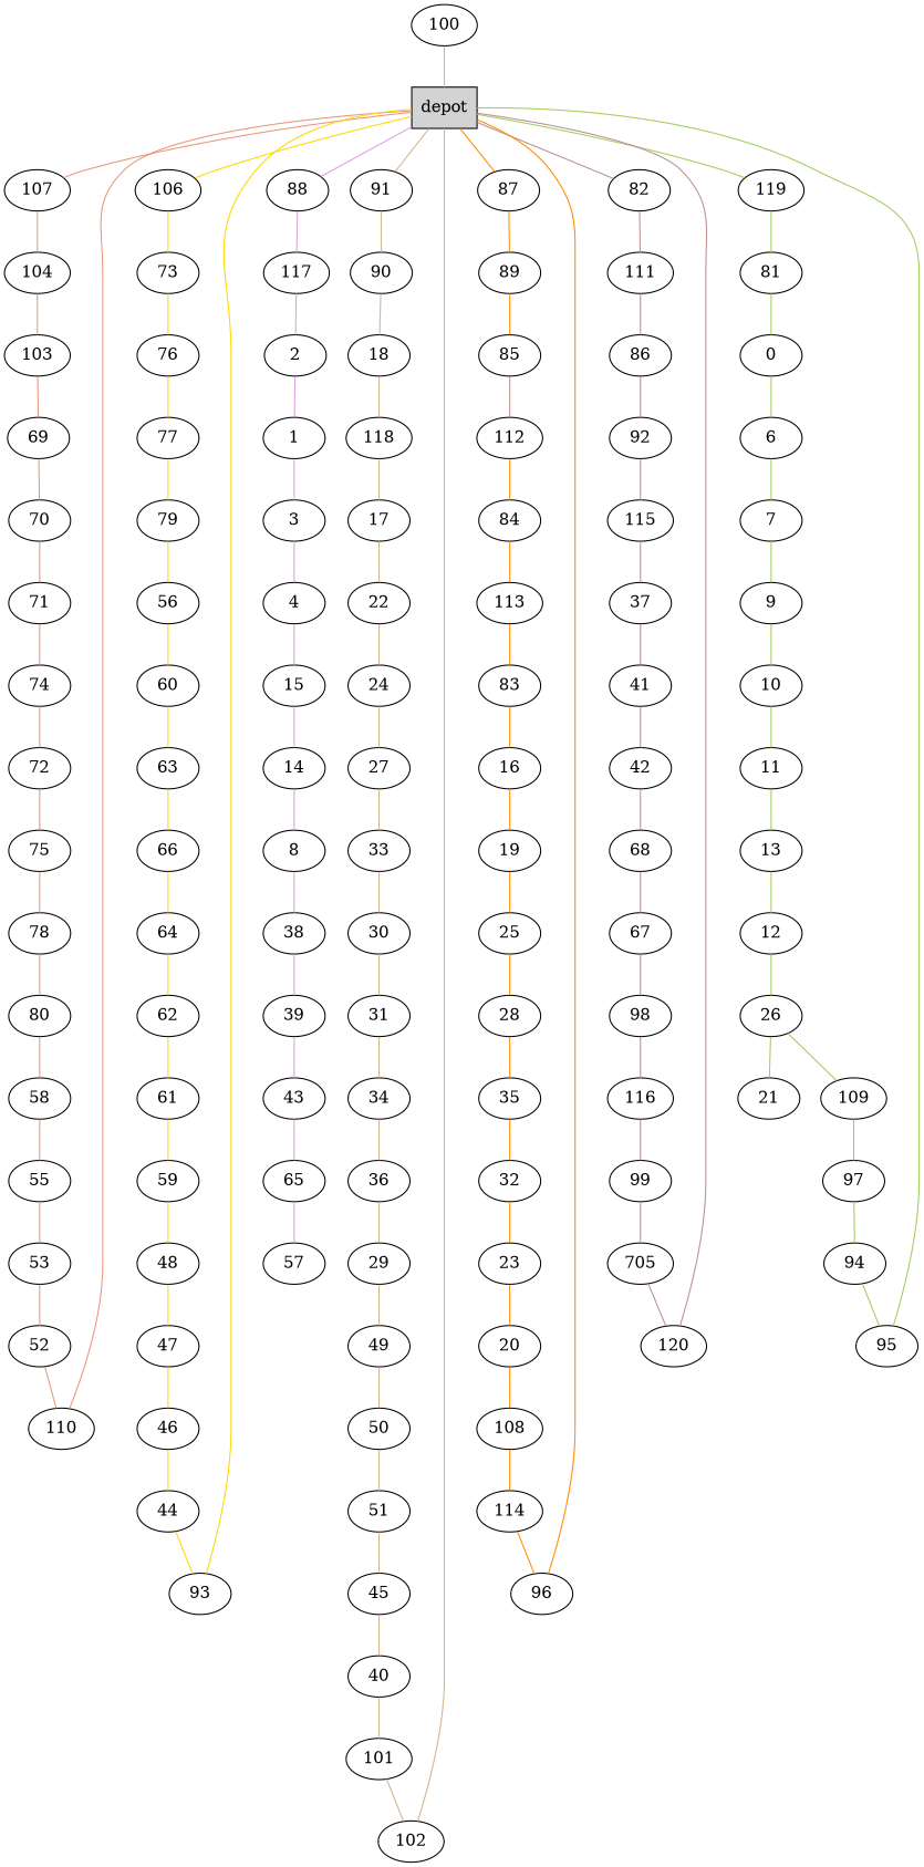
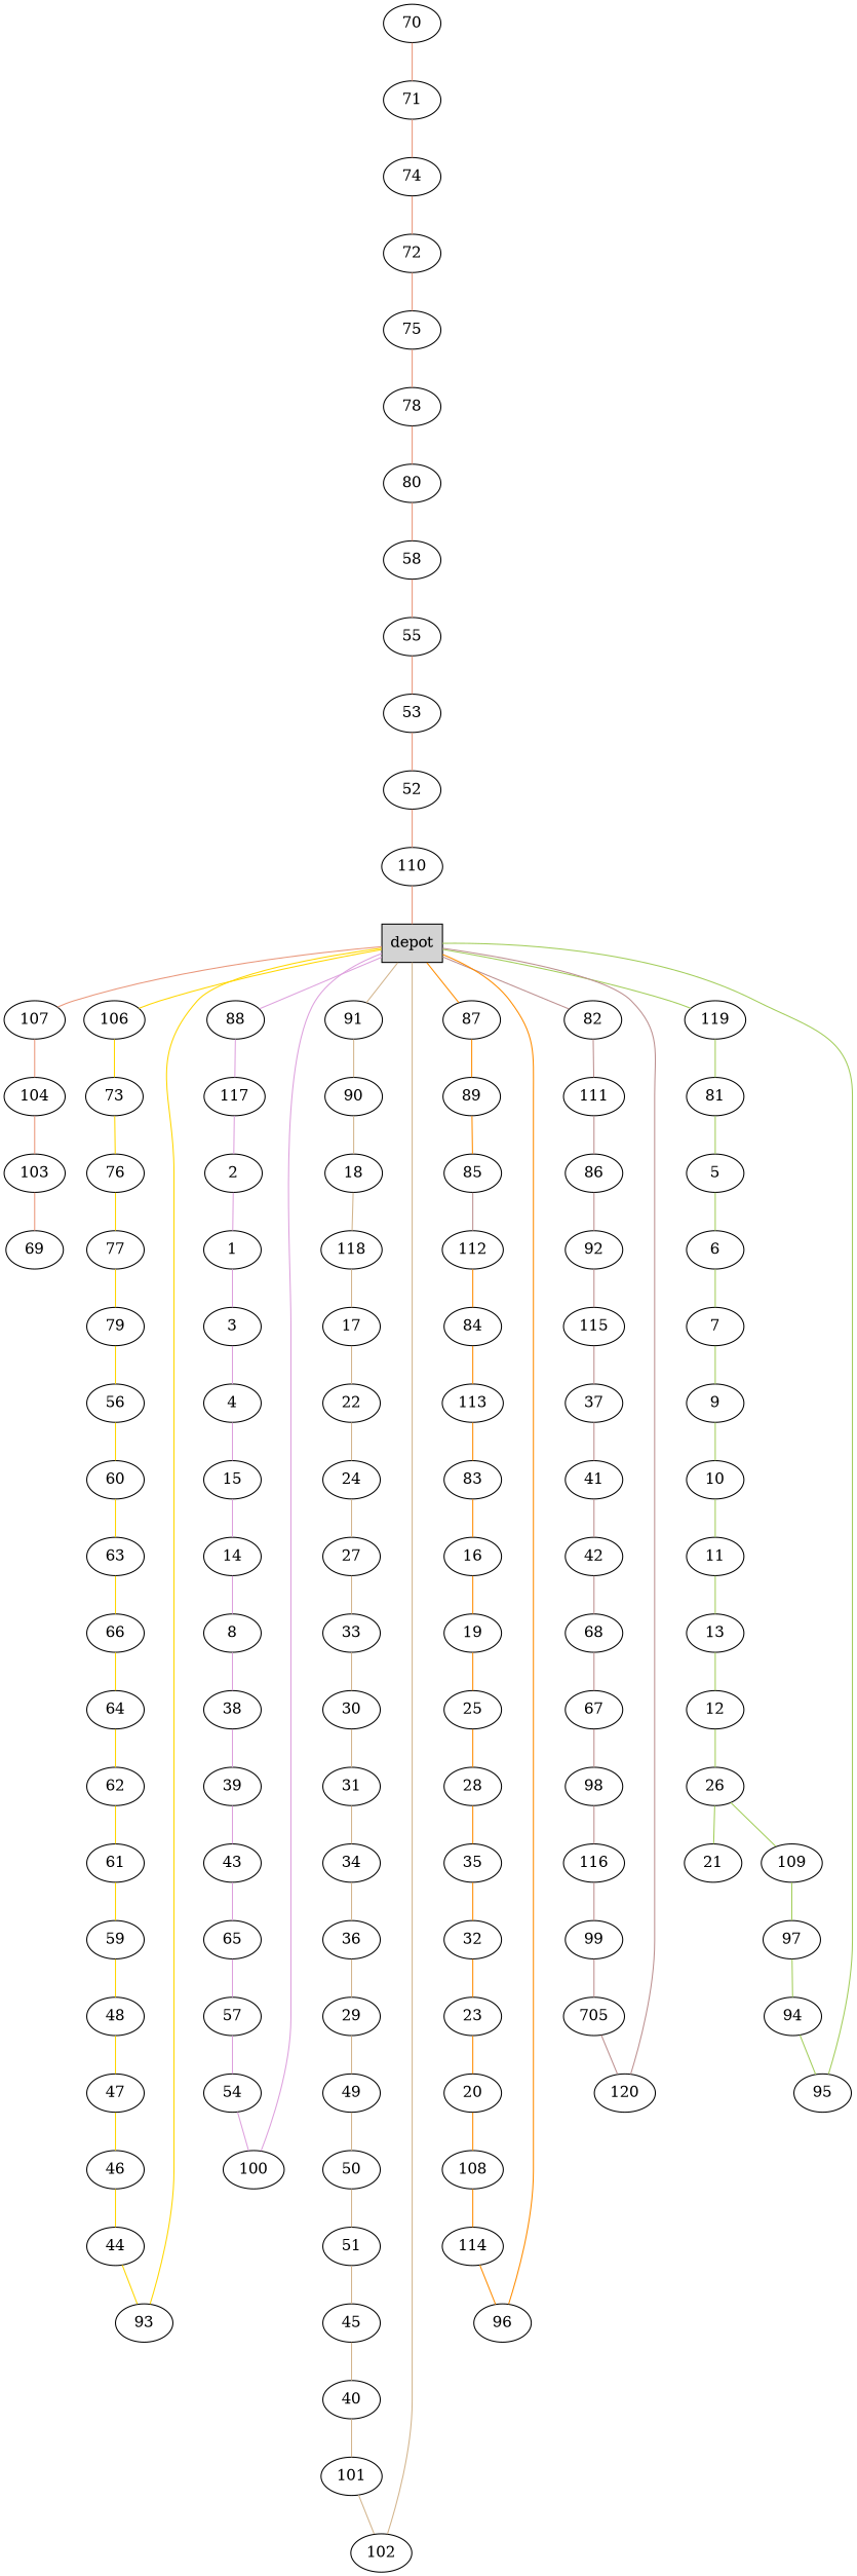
  graph {
    node [shape=ellipse]
    edge [color=tan]
    n1 [label=depot shape=box style=filled]
    107
    106
    88
    91
    87
    82
    119
    104
    73
    117
    90
    89
    111
    81
    103
    69
    70
    71
    74
    72
    75
    78
    80
    58
    55
    53
    52
    110
    76
    77
    79
    56
    60
    63
    66
    64
    62
    61
    59
    48
    47
    46
    44
    93
    2
    1
    3
    4
    15
    14
    8
    38
    39
    43
    65
    57
+   54
    100
    18
    118
    17
    22
    24
    27
    33
    30
    31
    34
    36
    29
    49
    50
    51
    45
    40
    101
    102
    85
    112
    84
    113
    83
    16
    19
    25
    28
    35
    32
    23
    20
    108
    114
    96
    86
    92
    115
    37
    41
    42
    68
    67
    98
    116
    99
    n106 [label=705]
    120
-   5 [label=0]
+   5
    6
    7
    9
    10
    11
    13
    12
    26
    21
    109
    97
    94
    95
    n1 -- 107 [color=darksalmon]
    n1 -- 106 [color=gold]
    n1 -- 88 [color=plum]
    n1 -- 91
    n1 -- 87 [color=darkorange]
    n1 -- 82 [color=rosybrown]
    n1 -- 119 [color=darkolivegreen3]
    107 -- 104 [color=darksalmon]
    106 -- 73 [color=gold]
    88 -- 117 [color=plum]
    91 -- 90
    87 -- 89 [color=darkorange]
    82 -- 111 [color=rosybrown]
    119 -- 81 [color=darkolivegreen3]
    104 -- 103 [color=darksalmon]
    73 -- 76 [color=gold]
    117 -- 2 [color=plum]
    90 -- 18
    89 -- 85 [color=darkorange]
    111 -- 86 [color=rosybrown]
    81 -- 5 [color=darkolivegreen3]
    103 -- 69 [color=darksalmon]
-   69 -- 70 [color=darksalmon]
    70 -- 71 [color=darksalmon]
    71 -- 74 [color=darksalmon]
    74 -- 72 [color=darksalmon]
    72 -- 75 [color=darksalmon]
    75 -- 78 [color=darksalmon]
    78 -- 80 [color=darksalmon]
    80 -- 58 [color=darksalmon]
    58 -- 55 [color=darksalmon]
    55 -- 53 [color=darksalmon]
    53 -- 52 [color=darksalmon]
    52 -- 110 [color=darksalmon]
    110 -- n1 [color=darksalmon]
    76 -- 77 [color=gold]
    77 -- 79 [color=gold]
    79 -- 56 [color=gold]
    56 -- 60 [color=gold]
    60 -- 63 [color=gold]
    63 -- 66 [color=gold]
    66 -- 64 [color=gold]
    64 -- 62 [color=gold]
    62 -- 61 [color=gold]
    61 -- 59 [color=gold]
    59 -- 48 [color=gold]
    48 -- 47 [color=gold]
    47 -- 46 [color=gold]
    46 -- 44 [color=gold]
    44 -- 93 [color=gold]
    93 -- n1 [color=gold]
    2 -- 1 [color=plum]
    1 -- 3 [color=plum]
    3 -- 4 [color=plum]
    4 -- 15 [color=plum]
    15 -- 14 [color=plum]
    14 -- 8 [color=plum]
    8 -- 38 [color=plum]
    38 -- 39 [color=plum]
    39 -- 43 [color=plum]
    43 -- 65 [color=plum]
    65 -- 57 [color=plum]
+   57 -- 54 [color=plum]
+   54 -- 100 [color=plum]
    100 -- n1 [color=plum]
    18 -- 118
    118 -- 17
    17 -- 22
    22 -- 24
    24 -- 27
    27 -- 33
    33 -- 30
    30 -- 31
    31 -- 34
    34 -- 36
    36 -- 29
    29 -- 49
    49 -- 50
    50 -- 51
    51 -- 45
    45 -- 40
    40 -- 101
    101 -- 102
    102 -- n1
    85 -- 112 [color=rosybrown]
    112 -- 84 [color=darkorange]
    84 -- 113 [color=darkorange]
    113 -- 83 [color=darkorange]
    83 -- 16 [color=darkorange]
    16 -- 19 [color=darkorange]
    19 -- 25 [color=darkorange]
    25 -- 28 [color=darkorange]
    28 -- 35 [color=darkorange]
    35 -- 32 [color=darkorange]
    32 -- 23 [color=darkorange]
    23 -- 20 [color=darkorange]
    20 -- 108 [color=darkorange]
    108 -- 114 [color=darkorange]
    114 -- 96 [color=darkorange]
    96 -- n1 [color=darkorange]
    86 -- 92 [color=rosybrown]
    92 -- 115 [color=rosybrown]
    115 -- 37 [color=rosybrown]
    37 -- 41 [color=rosybrown]
    41 -- 42 [color=rosybrown]
    42 -- 68 [color=rosybrown]
    68 -- 67 [color=rosybrown]
    67 -- 98 [color=rosybrown]
    98 -- 116 [color=rosybrown]
    116 -- 99 [color=rosybrown]
    99 -- n106 [color=rosybrown]
    n106 -- 120 [color=rosybrown]
    120 -- n1 [color=rosybrown]
    5 -- 6 [color=darkolivegreen3]
    6 -- 7 [color=darkolivegreen3]
    7 -- 9 [color=darkolivegreen3]
    9 -- 10 [color=darkolivegreen3]
    10 -- 11 [color=darkolivegreen3]
    11 -- 13 [color=darkolivegreen3]
    13 -- 12 [color=darkolivegreen3]
    12 -- 26 [color=darkolivegreen3]
    26 -- 21 [color=darkolivegreen3]
    26 -- 109 [color=darkolivegreen3]
    109 -- 97 [color=darkolivegreen3]
    97 -- 94 [color=darkolivegreen3]
    94 -- 95 [color=darkolivegreen3]
    95 -- n1 [color=darkolivegreen3]
  }
